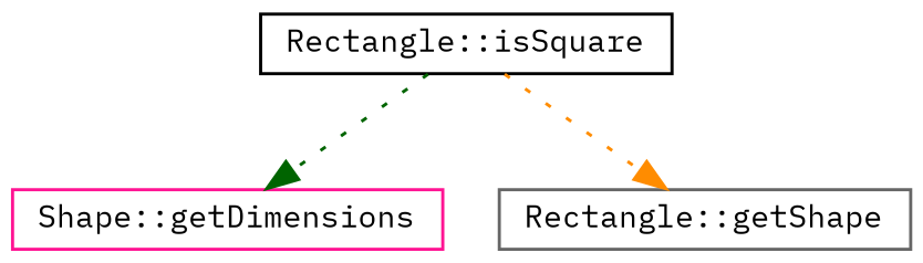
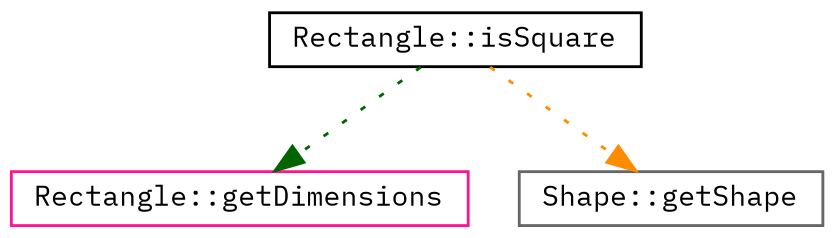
  digraph {
    fontname="IBM Plex Mono"
    rankdir=TB
    node [fillcolor=white fontname="IBM Plex Mono" fontsize=10 shape=record style=filled]
    edge [arrowhead=normal fontname="IBM Plex Mono" fontsize=10 labelfontname=Helvetica labelfontsize=10 style=dotted]
    n1 [color=black height=0.2 label="Rectangle::isSquare" width=0.4]
-   n2 [color=deeppink height=0.2 label="Shape::getDimensions" width=0.4]
-   n3 [color=gray40 height=0.2 label="Rectangle::getShape" width=0.4]
+   n2 [color=deeppink height=0.2 label="Rectangle::getDimensions" width=0.4]
+   n3 [color=gray40 height=0.2 label="Shape::getShape" width=0.4]
    n1 -> n2 [color=darkgreen]
    n1 -> n3 [color=darkorange]
  }
